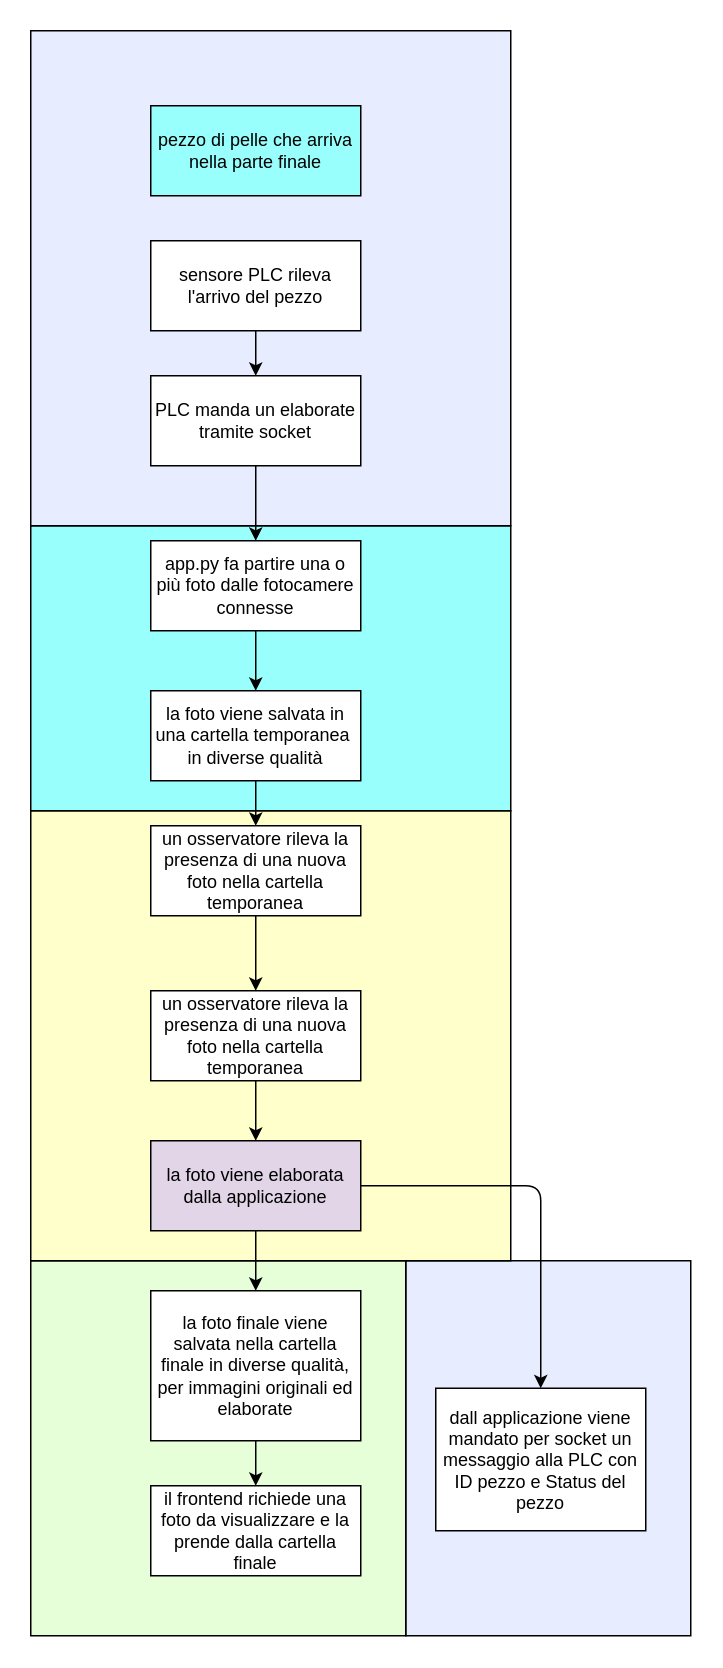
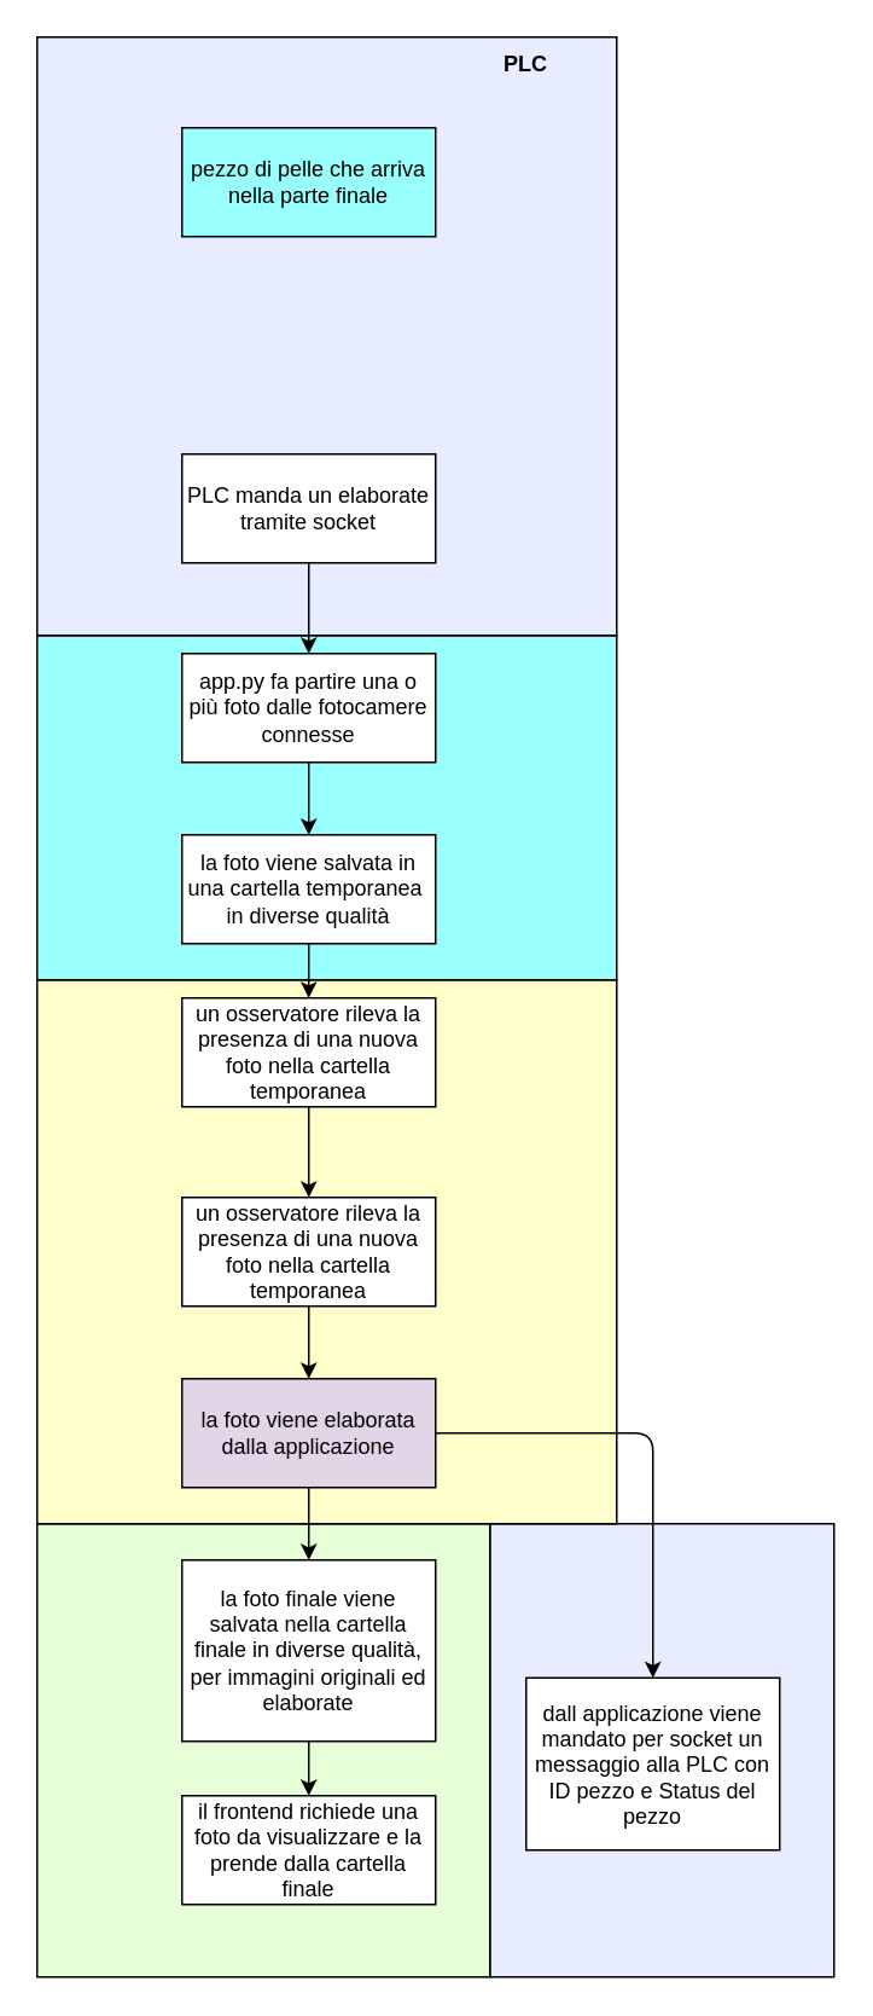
  <mxCell id="0" />
  <mxCell id="1" parent="0" />
  <mxCell id="2" value="" style="rounded=0;whiteSpace=wrap;html=1;fillColor=#E8ECFF;" vertex="1" parent="1"><mxGeometry x="270" y="840" width="190" height="250" as="geometry" /></mxCell>
  <mxCell id="3" value="" style="rounded=0;whiteSpace=wrap;html=1;fillColor=#E7FFD9;" vertex="1" parent="1"><mxGeometry x="20" y="840" width="250" height="250" as="geometry" /></mxCell>
  <mxCell id="4" value="" style="rounded=0;whiteSpace=wrap;html=1;fillColor=#FFFFCC;" vertex="1" parent="1"><mxGeometry x="20" y="540" width="320" height="300" as="geometry" /></mxCell>
  <mxCell id="5" value="" style="rounded=0;whiteSpace=wrap;html=1;fillColor=#99FFFC;" vertex="1" parent="1"><mxGeometry x="20" y="350" width="320" height="190" as="geometry" /></mxCell>
  <mxCell id="6" value="" style="rounded=0;whiteSpace=wrap;html=1;fillColor=#E8ECFF;" vertex="1" parent="1"><mxGeometry x="20" y="20" width="320" height="330" as="geometry" /></mxCell>
  <mxCell id="7" value="pezzo di pelle che arriva nella parte finale" style="rounded=0;whiteSpace=wrap;html=1;fillColor=#99fffc;" parent="1" vertex="1"><mxGeometry x="100" y="70" width="140" height="60" as="geometry" /></mxCell>
- <mxCell id="8" style="edgeStyle=none;html=1;exitX=0.5;exitY=1;exitDx=0;exitDy=0;entryX=0.5;entryY=0;entryDx=0;entryDy=0;" parent="1" source="9" target="11" edge="1"><mxGeometry relative="1" as="geometry" /></mxCell>
- <mxCell id="9" value="sensore PLC rileva l'arrivo del pezzo" style="rounded=0;whiteSpace=wrap;html=1;" parent="1" vertex="1"><mxGeometry x="100" y="160" width="140" height="60" as="geometry" /></mxCell>
  <mxCell id="10" style="edgeStyle=none;html=1;exitX=0.5;exitY=1;exitDx=0;exitDy=0;entryX=0.5;entryY=0;entryDx=0;entryDy=0;" parent="1" source="11" target="13" edge="1"><mxGeometry relative="1" as="geometry" /></mxCell>
  <mxCell id="11" value="PLC manda un elaborate tramite socket" style="rounded=0;whiteSpace=wrap;html=1;" parent="1" vertex="1"><mxGeometry x="100" y="250" width="140" height="60" as="geometry" /></mxCell>
  <mxCell id="12" style="edgeStyle=none;html=1;exitX=0.5;exitY=1;exitDx=0;exitDy=0;" parent="1" source="13" target="15" edge="1"><mxGeometry relative="1" as="geometry" /></mxCell>
  <mxCell id="13" value="app.py fa partire una o più foto dalle fotocamere connesse" style="rounded=0;whiteSpace=wrap;html=1;" parent="1" vertex="1"><mxGeometry x="100" y="360" width="140" height="60" as="geometry" /></mxCell>
  <mxCell id="14" style="edgeStyle=none;html=1;exitX=0.5;exitY=1;exitDx=0;exitDy=0;entryX=0.5;entryY=0;entryDx=0;entryDy=0;" parent="1" source="15" target="17" edge="1"><mxGeometry relative="1" as="geometry" /></mxCell>
  <mxCell id="15" value="la foto viene salvata&amp;nbsp;in una cartella temporanea&amp;nbsp;&lt;br&gt;in diverse qualità" style="rounded=0;whiteSpace=wrap;html=1;" parent="1" vertex="1"><mxGeometry x="100" y="460" width="140" height="60" as="geometry" /></mxCell>
  <mxCell id="16" style="edgeStyle=none;html=1;exitX=0.5;exitY=1;exitDx=0;exitDy=0;entryX=0.5;entryY=0;entryDx=0;entryDy=0;" parent="1" source="17" target="19" edge="1"><mxGeometry relative="1" as="geometry" /></mxCell>
  <mxCell id="17" value="un osservatore rileva la presenza di una nuova foto nella cartella temporanea" style="rounded=0;whiteSpace=wrap;html=1;" parent="1" vertex="1"><mxGeometry x="100" y="550" width="140" height="60" as="geometry" /></mxCell>
  <mxCell id="18" style="edgeStyle=none;html=1;exitX=0.5;exitY=1;exitDx=0;exitDy=0;entryX=0.5;entryY=0;entryDx=0;entryDy=0;" parent="1" source="19" target="22" edge="1"><mxGeometry relative="1" as="geometry" /></mxCell>
  <mxCell id="19" value="un osservatore rileva la presenza di una nuova foto nella cartella temporanea" style="rounded=0;whiteSpace=wrap;html=1;" parent="1" vertex="1"><mxGeometry x="100" y="660" width="140" height="60" as="geometry" /></mxCell>
  <mxCell id="20" style="edgeStyle=none;html=1;exitX=0.5;exitY=1;exitDx=0;exitDy=0;entryX=0.5;entryY=0;entryDx=0;entryDy=0;" parent="1" source="22" target="24" edge="1"><mxGeometry relative="1" as="geometry" /></mxCell>
  <mxCell id="21" style="edgeStyle=none;html=1;exitX=1;exitY=0.5;exitDx=0;exitDy=0;entryX=0.5;entryY=0;entryDx=0;entryDy=0;" parent="1" source="22" target="26" edge="1"><mxGeometry relative="1" as="geometry"><Array as="points"><mxPoint x="360" y="790" /></Array></mxGeometry></mxCell>
  <mxCell id="22" value="la foto viene elaborata dalla applicazione" style="rounded=0;whiteSpace=wrap;html=1;fillColor=#e1d5e7;" parent="1" vertex="1"><mxGeometry x="100" y="760" width="140" height="60" as="geometry" /></mxCell>
  <mxCell id="23" style="edgeStyle=none;html=1;exitX=0.5;exitY=1;exitDx=0;exitDy=0;entryX=0.5;entryY=0;entryDx=0;entryDy=0;" parent="1" source="24" target="25" edge="1"><mxGeometry relative="1" as="geometry" /></mxCell>
  <mxCell id="24" value="la foto finale viene salvata nella cartella finale in diverse qualità, per immagini originali ed elaborate" style="rounded=0;whiteSpace=wrap;html=1;" parent="1" vertex="1"><mxGeometry x="100" y="860" width="140" height="100" as="geometry" /></mxCell>
  <mxCell id="25" value="il frontend richiede una foto da visualizzare e la prende dalla cartella finale" style="rounded=0;whiteSpace=wrap;html=1;" parent="1" vertex="1"><mxGeometry x="100" y="990" width="140" height="60" as="geometry" /></mxCell>
  <mxCell id="26" value="dall applicazione viene mandato per socket un messaggio alla PLC con ID pezzo e Status del pezzo" style="rounded=0;whiteSpace=wrap;html=1;" parent="1" vertex="1"><mxGeometry x="290" y="925" width="140" height="95" as="geometry" /></mxCell>
+ <mxCell id="27" value="&lt;b&gt;PLC&lt;/b&gt;" style="text;html=1;strokeColor=none;fillColor=none;align=center;verticalAlign=middle;whiteSpace=wrap;rounded=0;" vertex="1" parent="1"><mxGeometry x="260" y="20" width="60" height="30" as="geometry" /></mxCell>
